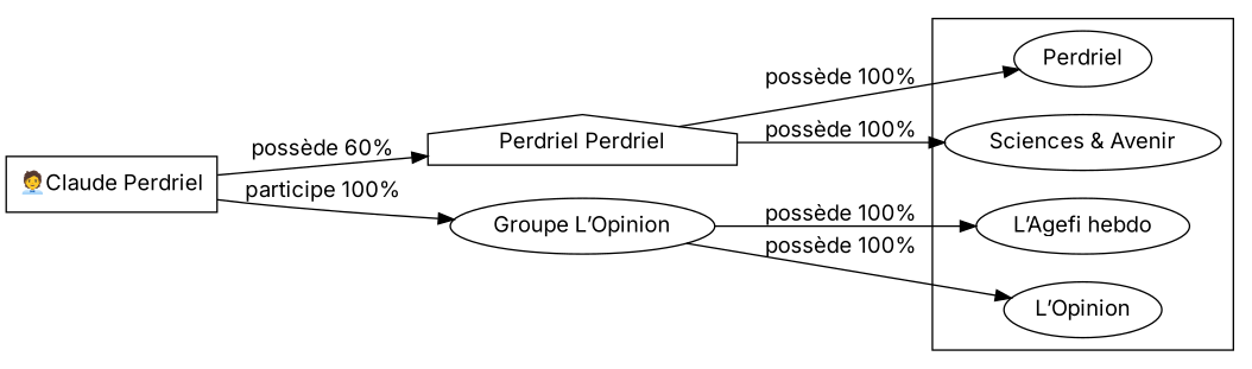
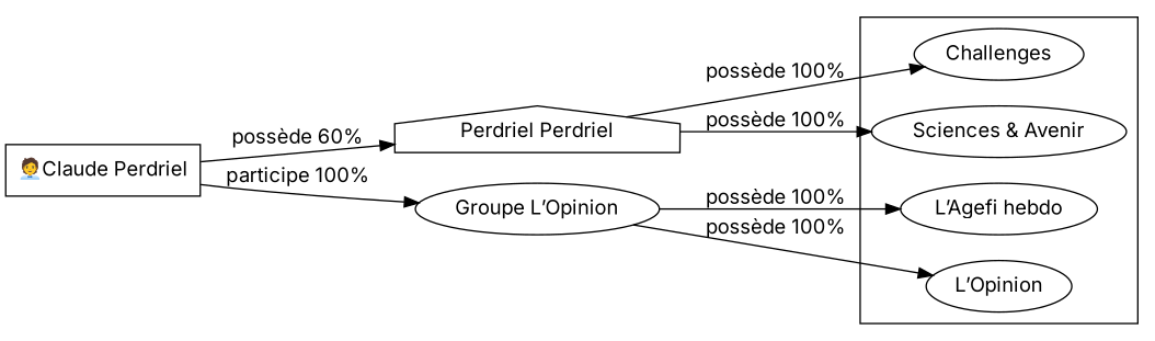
  digraph {
    fontname=Inter
    rankdir=LR
    node [fontname=Inter]
    edge [fontname=Inter]
-   n1 [label=Perdriel]
+   n1 [label=Challenges]
    n2 [label="Sciences &amp; Avenir"]
    n3 [label="L’Agefi hebdo"]
    n4 [label="L’Opinion"]
    n5 [label="🧑‍💼Claude Perdriel" shape=box]
    n6 [label="Perdriel Perdriel" shape=house]
    n7 [label="Groupe L’Opinion" shape=ellipse]
    subgraph cluster_1 {
      n1
      n2
      n3
      n4
    }
    subgraph sub_2 {
      n5
    }
    n5 -> n6 [label="possède 60%"]
    n5 -> n7 [label="participe 100%"]
    n6 -> n1 [label="possède 100%"]
    n6 -> n2 [label="possède 100%"]
    n7 -> n3 [label="possède 100%"]
    n7 -> n4 [label="possède 100%"]
  }
